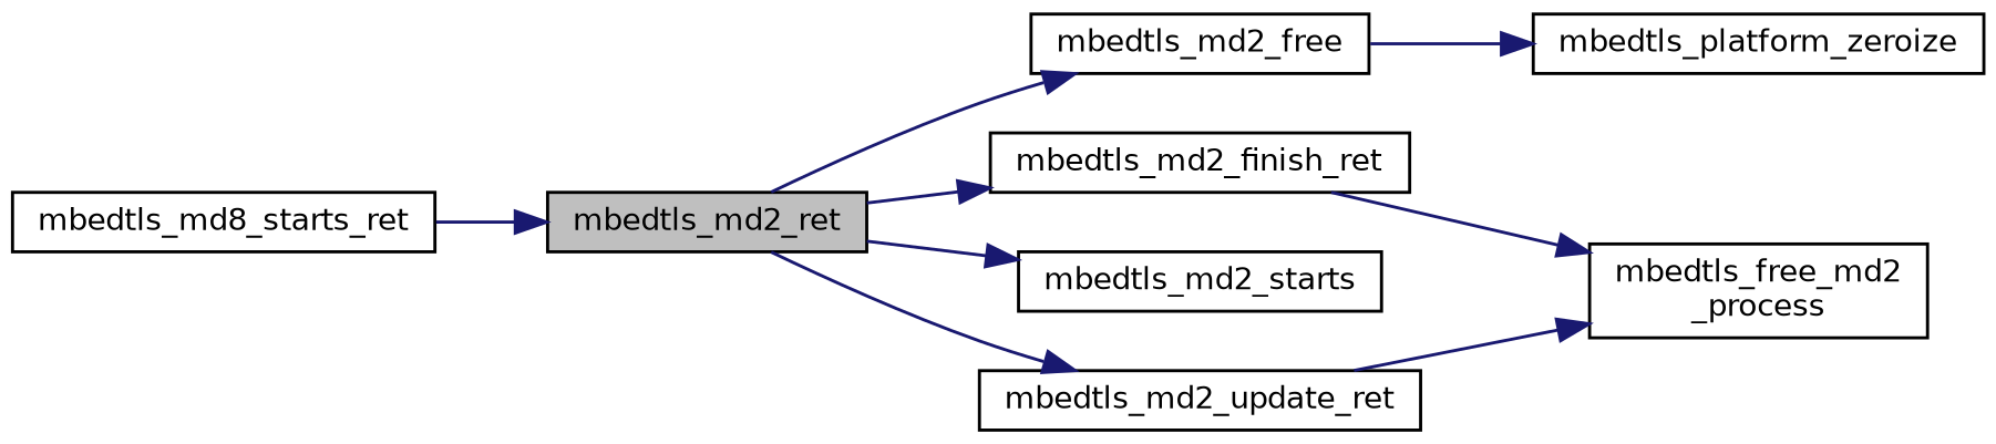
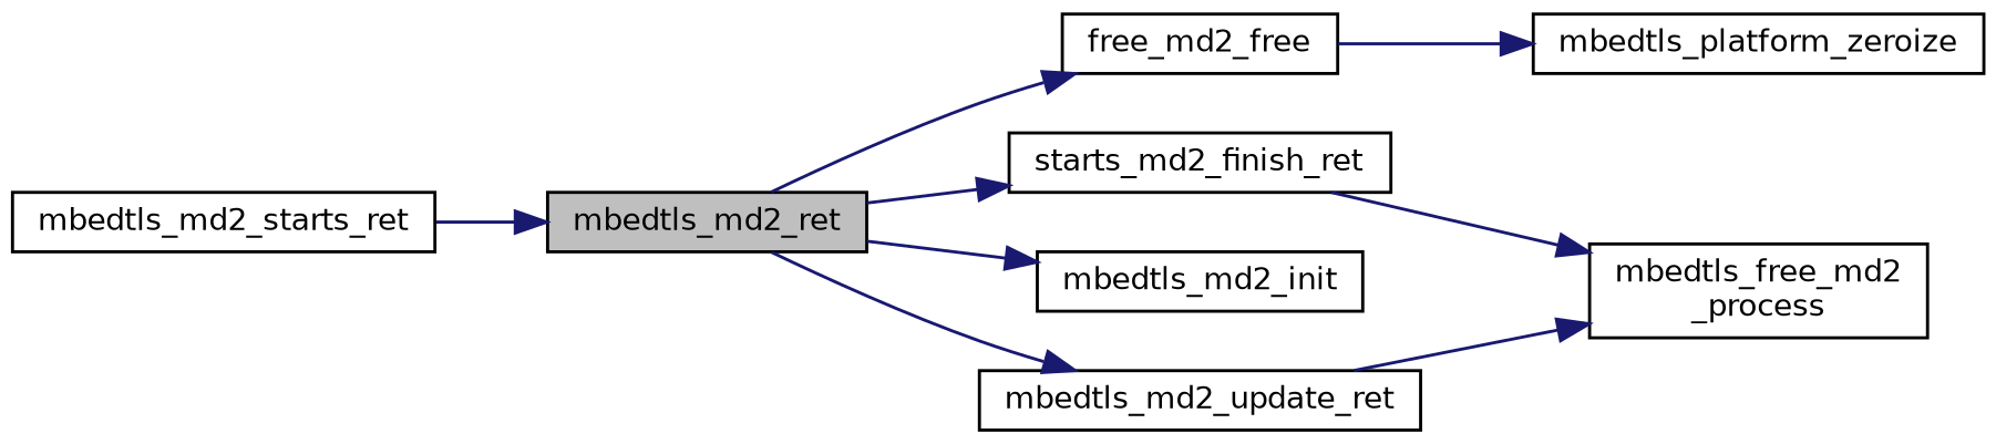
  digraph {
    rankdir=LR
    node [color=black fillcolor=white fontname=Helvetica fontsize=10 shape=record style=filled]
    edge [color=midnightblue fontname=Helvetica fontsize=10 labelfontname=Helvetica labelfontsize=10 style=solid]
    n1 [fillcolor=grey75 fontcolor=black height=0.2 label=mbedtls_md2_ret width=0.4]
-   n2 [height=0.2 label=mbedtls_md2_finish_ret width=0.4]
-   n3 [height=0.2 label=mbedtls_md2_free width=0.4]
-   n4 [height=0.2 label=mbedtls_md2_starts width=0.4]
+   n2 [height=0.2 label=starts_md2_finish_ret width=0.4]
+   n3 [height=0.2 label=free_md2_free width=0.4]
+   n4 [height=0.2 label=mbedtls_md2_init width=0.4]
    n5 [height=0.2 label=mbedtls_md2_update_ret width=0.4]
    n6 [height=0.2 label="mbedtls_free_md2\l_process" width=0.4]
    n7 [height=0.2 label=mbedtls_platform_zeroize width=0.4]
-   n8 [height=0.2 label=mbedtls_md8_starts_ret width=0.4]
+   n8 [height=0.2 label=mbedtls_md2_starts_ret width=0.4]
    n1 -> n2
    n1 -> n3
    n1 -> n4
    n1 -> n5
    n2 -> n6
    n3 -> n7
    n5 -> n6
    n8 -> n1
  }
